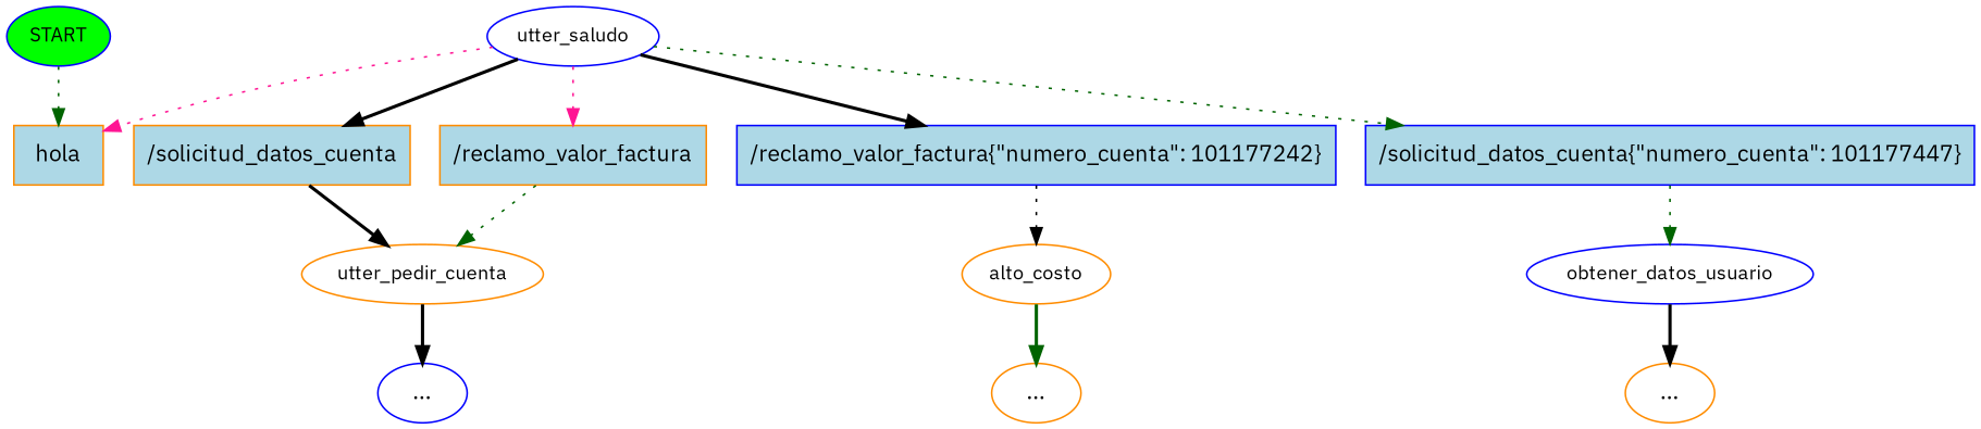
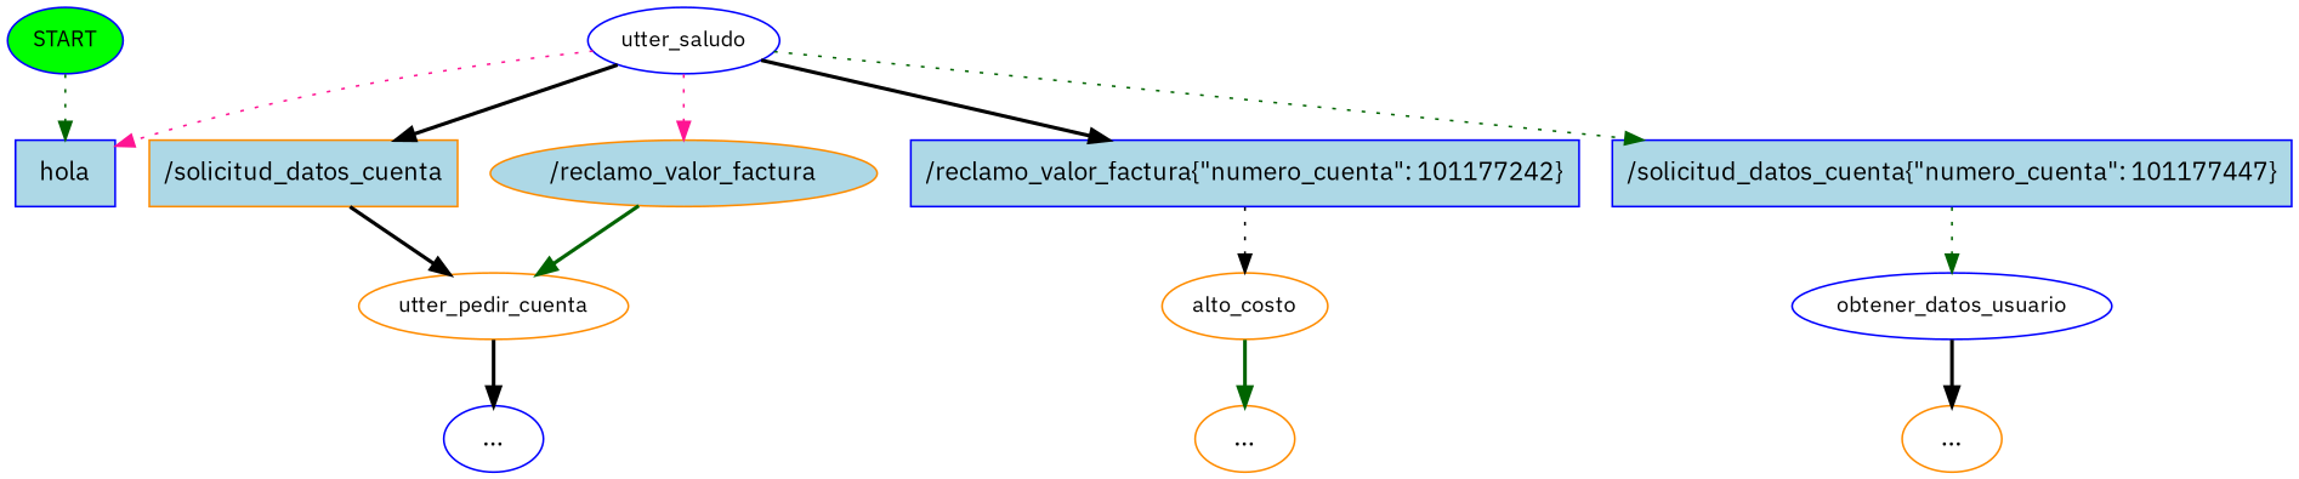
  digraph {
    fontname="IBM Plex Sans"
    node [color=blue fontname="IBM Plex Sans"]
    edge [color=black fontname="IBM Plex Sans" style=dotted]
    n1 [fillcolor=green fontsize=12 label=START style=filled]
-   n2 [color=darkorange fillcolor=lightblue label=hola shape=rect style=filled]
+   n2 [fillcolor=lightblue label=hola shape=rect style=filled]
    n3 [fontsize=12 label=utter_saludo]
    n4 [color=darkorange fillcolor=lightblue label="/solicitud_datos_cuenta" shape=rect style=filled]
-   n5 [color=darkorange fillcolor=lightblue label="/reclamo_valor_factura" shape=rect style=filled]
+   n5 [color=darkorange fillcolor=lightblue label="/reclamo_valor_factura" shape=ellipse style=filled]
    n6 [fillcolor=lightblue label="/reclamo_valor_factura\{\"numero_cuenta\":\ 101177242\}" shape=rect style=filled]
    n7 [fillcolor=lightblue label="/solicitud_datos_cuenta\{\"numero_cuenta\":\ 101177447\}" shape=rect style=filled]
    n8 [color=darkorange fontsize=12 label=utter_pedir_cuenta]
    n9 [color=darkorange fontsize=12 label=alto_costo]
    n10 [fontsize=12 label=obtener_datos_usuario]
    n11 [label="..."]
    n12 [color=darkorange label="..."]
    n13 [color=darkorange label="..."]
    n1 -> n2 [color=darkgreen]
    n3 -> n2 [color=deeppink]
    n3 -> n4 [style=bold]
    n3 -> n5 [color=deeppink]
    n3 -> n6 [style=bold]
    n3 -> n7 [color=darkgreen]
    n4 -> n8 [style=bold]
-   n5 -> n8 [color=darkgreen]
+   n5 -> n8 [color=darkgreen style=bold]
    n6 -> n9
    n7 -> n10 [color=darkgreen]
    n8 -> n11 [style=bold]
    n9 -> n12 [color=darkgreen style=bold]
    n10 -> n13 [style=bold]
  }
